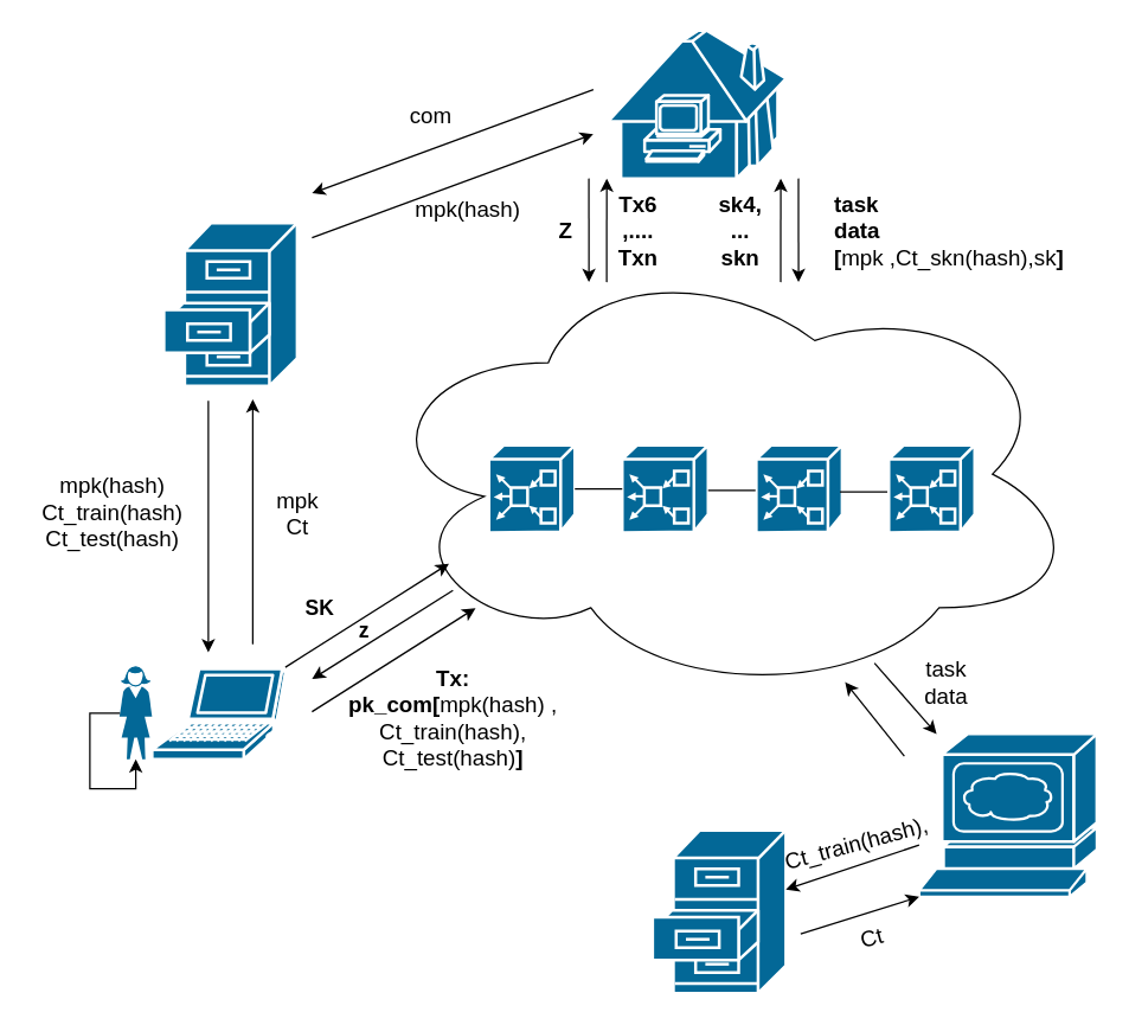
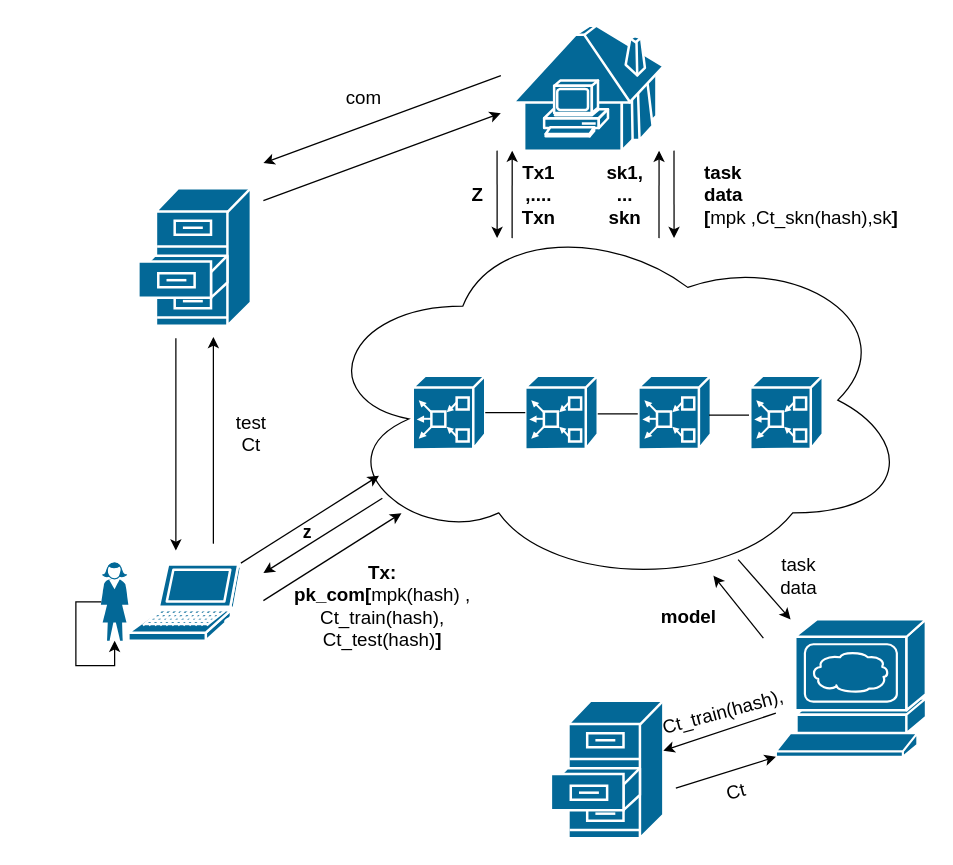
  <mxCell id="0" />
  <mxCell id="1" parent="0" />
  <mxCell id="2" value="" style="shape=mxgraph.cisco.computers_and_peripherals.laptop;html=1;pointerEvents=1;dashed=0;fillColor=#036897;strokeColor=#ffffff;strokeWidth=2;verticalLabelPosition=bottom;verticalAlign=top;align=center;outlineConnect=0;" vertex="1" parent="1"><mxGeometry x="102" y="451" width="90" height="61" as="geometry" /></mxCell>
  <mxCell id="3" value="" style="shape=mxgraph.cisco.people.standing_woman;html=1;pointerEvents=1;dashed=0;fillColor=#036897;strokeColor=#ffffff;strokeWidth=2;verticalLabelPosition=bottom;verticalAlign=top;align=center;outlineConnect=0;" vertex="1" parent="1"><mxGeometry x="80" y="450" width="22" height="62" as="geometry" /></mxCell>
  <mxCell id="4" value="" style="shape=mxgraph.cisco.hubs_and_gateways.mas_gateway;html=1;pointerEvents=1;dashed=0;fillColor=#036897;strokeColor=#ffffff;strokeWidth=2;verticalLabelPosition=bottom;verticalAlign=top;align=center;outlineConnect=0;" vertex="1" parent="1"><mxGeometry x="329.5" y="300" width="58" height="59" as="geometry" /></mxCell>
  <mxCell id="5" value="" style="shape=mxgraph.cisco.hubs_and_gateways.mas_gateway;html=1;pointerEvents=1;dashed=0;fillColor=#036897;strokeColor=#ffffff;strokeWidth=2;verticalLabelPosition=bottom;verticalAlign=top;align=center;outlineConnect=0;" vertex="1" parent="1"><mxGeometry x="419.5" y="300" width="58" height="59" as="geometry" /></mxCell>
  <mxCell id="6" value="" style="shape=mxgraph.cisco.hubs_and_gateways.mas_gateway;html=1;pointerEvents=1;dashed=0;fillColor=#036897;strokeColor=#ffffff;strokeWidth=2;verticalLabelPosition=bottom;verticalAlign=top;align=center;outlineConnect=0;" vertex="1" parent="1"><mxGeometry x="510" y="300" width="58" height="59" as="geometry" /></mxCell>
  <mxCell id="7" value="" style="shape=mxgraph.cisco.hubs_and_gateways.mas_gateway;html=1;pointerEvents=1;dashed=0;fillColor=#036897;strokeColor=#ffffff;strokeWidth=2;verticalLabelPosition=bottom;verticalAlign=top;align=center;outlineConnect=0;" vertex="1" parent="1"><mxGeometry x="599.5" y="300" width="58" height="59" as="geometry" /></mxCell>
  <mxCell id="8" value="" style="endArrow=none;html=1;exitX=1;exitY=0.5;exitDx=0;exitDy=0;exitPerimeter=0;entryX=0;entryY=0.5;entryDx=0;entryDy=0;entryPerimeter=0;" edge="1" parent="1" source="4" target="5"><mxGeometry width="50" height="50" relative="1" as="geometry"><mxPoint x="489.5" y="300" as="sourcePoint" /><mxPoint x="539.5" y="250" as="targetPoint" /></mxGeometry></mxCell>
  <mxCell id="9" value="" style="endArrow=none;html=1;exitX=1;exitY=0.5;exitDx=0;exitDy=0;exitPerimeter=0;entryX=0;entryY=0.5;entryDx=0;entryDy=0;entryPerimeter=0;" edge="1" parent="1"><mxGeometry width="50" height="50" relative="1" as="geometry"><mxPoint x="477.5" y="330.5" as="sourcePoint" /><mxPoint x="509.5" y="330.5" as="targetPoint" /></mxGeometry></mxCell>
  <mxCell id="10" value="" style="endArrow=none;html=1;exitX=1;exitY=0.5;exitDx=0;exitDy=0;exitPerimeter=0;entryX=0;entryY=0.5;entryDx=0;entryDy=0;entryPerimeter=0;" edge="1" parent="1"><mxGeometry width="50" height="50" relative="1" as="geometry"><mxPoint x="566.5" y="331.5" as="sourcePoint" /><mxPoint x="598.5" y="331.5" as="targetPoint" /></mxGeometry></mxCell>
  <mxCell id="11" value="" style="ellipse;shape=cloud;whiteSpace=wrap;html=1;fillColor=none;" vertex="1" parent="1"><mxGeometry x="249.5" y="169.25" width="480" height="300.75" as="geometry" /></mxCell>
  <mxCell id="12" value="" style="shape=mxgraph.cisco.storage.file_cabinet;html=1;pointerEvents=1;dashed=0;fillColor=#036897;strokeColor=#ffffff;strokeWidth=2;verticalLabelPosition=bottom;verticalAlign=top;align=center;outlineConnect=0;" vertex="1" parent="1"><mxGeometry x="110" y="150" width="90" height="110" as="geometry" /></mxCell>
  <mxCell id="13" value="" style="shape=mxgraph.cisco.buildings.telecommuter_house_pc;html=1;pointerEvents=1;dashed=0;fillColor=#036897;strokeColor=#ffffff;strokeWidth=2;verticalLabelPosition=bottom;verticalAlign=top;align=center;outlineConnect=0;" vertex="1" parent="1"><mxGeometry x="410" y="20" width="120" height="100" as="geometry" /></mxCell>
  <mxCell id="14" value="" style="shape=mxgraph.cisco.servers.www_server;html=1;pointerEvents=1;dashed=0;fillColor=#036897;strokeColor=#ffffff;strokeWidth=2;verticalLabelPosition=bottom;verticalAlign=top;align=center;outlineConnect=0;" vertex="1" parent="1"><mxGeometry x="620" y="495" width="120" height="110" as="geometry" /></mxCell>
  <mxCell id="15" value="" style="endArrow=classic;html=1;" edge="1" parent="1"><mxGeometry width="50" height="50" relative="1" as="geometry"><mxPoint x="170" y="379" as="sourcePoint" /><mxPoint x="170" y="269" as="targetPoint" /><Array as="points"><mxPoint x="170" y="439" /><mxPoint x="170" y="379" /><mxPoint x="170" y="309" /></Array></mxGeometry></mxCell>
- <mxCell id="16" value="&lt;font style=&quot;font-size: 15px&quot;&gt;mpk(hash)&lt;br&gt;Ct_train(hash)&lt;br&gt;Ct_test(hash)&lt;/font&gt;" style="text;html=1;resizable=0;autosize=1;align=center;verticalAlign=middle;points=[];fillColor=none;strokeColor=none;rounded=0;" vertex="1" parent="1"><mxGeometry x="20" y="320" width="110" height="50" as="geometry" /></mxCell>
  <mxCell id="17" value="" style="endArrow=classic;html=1;" edge="1" parent="1"><mxGeometry width="50" height="50" relative="1" as="geometry"><mxPoint x="140" y="270" as="sourcePoint" /><mxPoint x="140" y="440" as="targetPoint" /></mxGeometry></mxCell>
- <mxCell id="18" value="&lt;font style=&quot;font-size: 15px&quot;&gt;mpk&lt;br&gt;Ct&lt;br&gt;&lt;br&gt;&lt;/font&gt;" style="text;html=1;resizable=0;autosize=1;align=center;verticalAlign=middle;points=[];fillColor=none;strokeColor=none;rounded=0;" vertex="1" parent="1"><mxGeometry x="180" y="330" width="40" height="50" as="geometry" /></mxCell>
+ <mxCell id="18" value="&lt;font style=&quot;font-size: 15px&quot;&gt;test&lt;br&gt;Ct&lt;br&gt;&lt;br&gt;&lt;/font&gt;" style="text;html=1;resizable=0;autosize=1;align=center;verticalAlign=middle;points=[];fillColor=none;strokeColor=none;rounded=0;" vertex="1" parent="1"><mxGeometry x="180" y="330" width="40" height="50" as="geometry" /></mxCell>
  <mxCell id="19" style="edgeStyle=orthogonalEdgeStyle;rounded=0;orthogonalLoop=1;jettySize=auto;html=1;exitX=0.015;exitY=0.5;exitDx=0;exitDy=0;exitPerimeter=0;" edge="1" parent="1" source="3" target="3"><mxGeometry relative="1" as="geometry" /></mxCell>
  <mxCell id="20" value="" style="endArrow=classic;html=1;" edge="1" parent="1"><mxGeometry width="50" height="50" relative="1" as="geometry"><mxPoint x="210" y="480" as="sourcePoint" /><mxPoint x="320.5" y="410" as="targetPoint" /></mxGeometry></mxCell>
  <mxCell id="21" value="&lt;font style=&quot;font-size: 15px&quot;&gt;&lt;b&gt;&lt;br&gt;Tx:&lt;br&gt;pk_com[&lt;/b&gt;mpk(hash) ,&lt;br&gt;Ct_train(hash),&lt;br&gt;Ct_test(hash)&lt;b&gt;]&lt;/b&gt;&lt;/font&gt;" style="text;html=1;resizable=0;autosize=1;align=center;verticalAlign=middle;points=[];fillColor=none;strokeColor=none;rounded=0;" vertex="1" parent="1"><mxGeometry x="225" y="435" width="160" height="80" as="geometry" /></mxCell>
  <mxCell id="22" value="" style="endArrow=classic;html=1;entryX=0.417;entryY=1;entryDx=0;entryDy=0;entryPerimeter=0;" edge="1" parent="1"><mxGeometry width="50" height="50" relative="1" as="geometry"><mxPoint x="526.5" y="190" as="sourcePoint" /><mxPoint x="526.54" y="120" as="targetPoint" /></mxGeometry></mxCell>
  <mxCell id="23" value="&lt;div style=&quot;text-align: left&quot;&gt;&lt;b style=&quot;font-size: 15px&quot;&gt;task&lt;/b&gt;&lt;/div&gt;&lt;font style=&quot;font-size: 15px&quot;&gt;&lt;div style=&quot;text-align: left&quot;&gt;&lt;b&gt;data&lt;/b&gt;&lt;/div&gt;&lt;b&gt;&lt;div style=&quot;text-align: left&quot;&gt;&lt;b&gt;[&lt;/b&gt;&lt;span style=&quot;font-weight: normal&quot;&gt;mpk ,Ct_skn(hash),sk&lt;/span&gt;&lt;b&gt;]&lt;/b&gt;&lt;/div&gt;&lt;/b&gt;&lt;/font&gt;" style="text;html=1;resizable=0;autosize=1;align=center;verticalAlign=middle;points=[];fillColor=none;strokeColor=none;rounded=0;" vertex="1" parent="1"><mxGeometry x="549.5" y="130" width="180" height="50" as="geometry" /></mxCell>
  <mxCell id="24" value="" style="endArrow=classic;html=1;exitX=0.333;exitY=1;exitDx=0;exitDy=0;exitPerimeter=0;" edge="1" parent="1"><mxGeometry width="50" height="50" relative="1" as="geometry"><mxPoint x="538.5" y="120" as="sourcePoint" /><mxPoint x="538.54" y="190" as="targetPoint" /></mxGeometry></mxCell>
- <mxCell id="25" value="&lt;span style=&quot;font-size: 15px&quot;&gt;&lt;b&gt;sk4,&lt;br&gt;...&lt;br&gt;skn&lt;br&gt;&lt;/b&gt;&lt;/span&gt;" style="text;html=1;resizable=0;autosize=1;align=center;verticalAlign=middle;points=[];fillColor=none;strokeColor=none;rounded=0;" vertex="1" parent="1"><mxGeometry x="478.5" y="130" width="40" height="50" as="geometry" /></mxCell>
+ <mxCell id="25" value="&lt;span style=&quot;font-size: 15px&quot;&gt;&lt;b&gt;sk1,&lt;br&gt;...&lt;br&gt;skn&lt;br&gt;&lt;/b&gt;&lt;/span&gt;" style="text;html=1;resizable=0;autosize=1;align=center;verticalAlign=middle;points=[];fillColor=none;strokeColor=none;rounded=0;" vertex="1" parent="1"><mxGeometry x="478.5" y="130" width="40" height="50" as="geometry" /></mxCell>
  <mxCell id="26" value="" style="endArrow=classic;html=1;" edge="1" parent="1"><mxGeometry width="50" height="50" relative="1" as="geometry"><mxPoint x="192" y="450" as="sourcePoint" /><mxPoint x="302.5" y="380" as="targetPoint" /></mxGeometry></mxCell>
- <mxCell id="27" value="&lt;b&gt;&lt;font style=&quot;font-size: 14px&quot;&gt;SK&lt;/font&gt;&lt;/b&gt;" style="text;html=1;resizable=0;autosize=1;align=center;verticalAlign=middle;points=[];fillColor=none;strokeColor=none;rounded=0;" vertex="1" parent="1"><mxGeometry x="200" y="400" width="30" height="20" as="geometry" /></mxCell>
  <mxCell id="28" value="" style="endArrow=classic;html=1;exitX=0.116;exitY=0.761;exitDx=0;exitDy=0;exitPerimeter=0;" edge="1" parent="1" source="11"><mxGeometry width="50" height="50" relative="1" as="geometry"><mxPoint x="202" y="460" as="sourcePoint" /><mxPoint x="210" y="458" as="targetPoint" /></mxGeometry></mxCell>
  <mxCell id="29" value="&lt;b&gt;&lt;font style=&quot;font-size: 14px&quot;&gt;z&lt;/font&gt;&lt;/b&gt;" style="text;html=1;resizable=0;autosize=1;align=center;verticalAlign=middle;points=[];fillColor=none;strokeColor=none;rounded=0;" vertex="1" parent="1"><mxGeometry x="235" y="415" width="20" height="20" as="geometry" /></mxCell>
  <mxCell id="30" value="" style="endArrow=classic;html=1;entryX=0.417;entryY=1;entryDx=0;entryDy=0;entryPerimeter=0;" edge="1" parent="1"><mxGeometry width="50" height="50" relative="1" as="geometry"><mxPoint x="409" y="190" as="sourcePoint" /><mxPoint x="409.04" y="120" as="targetPoint" /></mxGeometry></mxCell>
- <mxCell id="31" value="&lt;font style=&quot;font-size: 15px&quot;&gt;&lt;b&gt;Tx6&lt;br&gt;,....&lt;br&gt;Txn&lt;/b&gt;&lt;/font&gt;" style="text;html=1;resizable=0;autosize=1;align=center;verticalAlign=middle;points=[];fillColor=none;strokeColor=none;rounded=0;" vertex="1" parent="1"><mxGeometry x="410" y="130" width="40" height="50" as="geometry" /></mxCell>
+ <mxCell id="31" value="&lt;font style=&quot;font-size: 15px&quot;&gt;&lt;b&gt;Tx1&lt;br&gt;,....&lt;br&gt;Txn&lt;/b&gt;&lt;/font&gt;" style="text;html=1;resizable=0;autosize=1;align=center;verticalAlign=middle;points=[];fillColor=none;strokeColor=none;rounded=0;" vertex="1" parent="1"><mxGeometry x="410" y="130" width="40" height="50" as="geometry" /></mxCell>
  <mxCell id="32" value="" style="endArrow=classic;html=1;exitX=0.333;exitY=1;exitDx=0;exitDy=0;exitPerimeter=0;" edge="1" parent="1"><mxGeometry width="50" height="50" relative="1" as="geometry"><mxPoint x="396.96" y="120" as="sourcePoint" /><mxPoint x="397" y="190" as="targetPoint" /></mxGeometry></mxCell>
  <mxCell id="33" value="&lt;span style=&quot;font-size: 15px&quot;&gt;&lt;b&gt;Z&lt;/b&gt;&lt;/span&gt;" style="text;html=1;resizable=0;autosize=1;align=center;verticalAlign=middle;points=[];fillColor=none;strokeColor=none;rounded=0;" vertex="1" parent="1"><mxGeometry x="371" y="145" width="20" height="20" as="geometry" /></mxCell>
  <mxCell id="34" value="" style="endArrow=classic;html=1;" edge="1" parent="1"><mxGeometry width="50" height="50" relative="1" as="geometry"><mxPoint x="210" y="160" as="sourcePoint" /><mxPoint x="400" y="90" as="targetPoint" /></mxGeometry></mxCell>
  <mxCell id="35" value="" style="endArrow=classic;html=1;" edge="1" parent="1"><mxGeometry width="50" height="50" relative="1" as="geometry"><mxPoint x="400" y="60" as="sourcePoint" /><mxPoint x="210" y="130" as="targetPoint" /></mxGeometry></mxCell>
- <mxCell id="36" value="&lt;font style=&quot;font-size: 15px&quot;&gt;mpk(hash)&lt;br&gt;&lt;/font&gt;" style="text;html=1;resizable=0;autosize=1;align=center;verticalAlign=middle;points=[];fillColor=none;strokeColor=none;rounded=0;" vertex="1" parent="1"><mxGeometry x="270" y="130" width="90" height="20" as="geometry" /></mxCell>
  <mxCell id="37" value="&lt;font style=&quot;font-size: 15px&quot;&gt;com&lt;br&gt;&lt;br&gt;&lt;br&gt;&lt;/font&gt;" style="text;html=1;resizable=0;autosize=1;align=center;verticalAlign=middle;points=[];fillColor=none;strokeColor=none;rounded=0;" vertex="1" parent="1"><mxGeometry x="270" y="70" width="40" height="50" as="geometry" /></mxCell>
  <mxCell id="38" value="" style="endArrow=classic;html=1;exitX=0.709;exitY=0.924;exitDx=0;exitDy=0;exitPerimeter=0;" edge="1" parent="1" source="11" target="14"><mxGeometry width="50" height="50" relative="1" as="geometry"><mxPoint x="457.5" y="550" as="sourcePoint" /><mxPoint x="568" y="480" as="targetPoint" /></mxGeometry></mxCell>
  <mxCell id="39" value="&lt;font style=&quot;font-size: 15px&quot;&gt;task&lt;br&gt;data&lt;br&gt;&lt;/font&gt;" style="text;html=1;resizable=0;autosize=1;align=center;verticalAlign=middle;points=[];fillColor=none;strokeColor=none;rounded=0;" vertex="1" parent="1"><mxGeometry x="617.5" y="440" width="40" height="40" as="geometry" /></mxCell>
  <mxCell id="40" value="" style="shape=mxgraph.cisco.storage.file_cabinet;html=1;pointerEvents=1;dashed=0;fillColor=#036897;strokeColor=#ffffff;strokeWidth=2;verticalLabelPosition=bottom;verticalAlign=top;align=center;outlineConnect=0;" vertex="1" parent="1"><mxGeometry x="440" y="560" width="90" height="110" as="geometry" /></mxCell>
  <mxCell id="41" value="" style="endArrow=classic;html=1;" edge="1" parent="1" source="14" target="40"><mxGeometry width="50" height="50" relative="1" as="geometry"><mxPoint x="599.82" y="457.143" as="sourcePoint" /><mxPoint x="641.779" y="505" as="targetPoint" /></mxGeometry></mxCell>
  <mxCell id="42" value="" style="endArrow=classic;html=1;entryX=0;entryY=1;entryDx=0;entryDy=0;entryPerimeter=0;" edge="1" parent="1" target="14"><mxGeometry width="50" height="50" relative="1" as="geometry"><mxPoint x="540" y="630" as="sourcePoint" /><mxPoint x="630" y="610" as="targetPoint" /></mxGeometry></mxCell>
  <mxCell id="43" value="" style="endArrow=classic;html=1;" edge="1" parent="1"><mxGeometry width="50" height="50" relative="1" as="geometry"><mxPoint x="610" y="510" as="sourcePoint" /><mxPoint x="570" y="460" as="targetPoint" /></mxGeometry></mxCell>
+ <mxCell id="44" value="&lt;font style=&quot;font-size: 15px&quot;&gt;&lt;b&gt;model&lt;/b&gt;&lt;br&gt;&lt;/font&gt;" style="text;html=1;resizable=0;autosize=1;align=center;verticalAlign=middle;points=[];fillColor=none;strokeColor=none;rounded=0;" vertex="1" parent="1"><mxGeometry x="520" y="482" width="60" height="20" as="geometry" /></mxCell>
  <mxCell id="45" value="&lt;font style=&quot;font-size: 15px&quot;&gt;&lt;b&gt;&lt;br&gt;&lt;/b&gt;&lt;br&gt;Ct_train(hash),&lt;br&gt;&lt;br&gt;&lt;/font&gt;" style="text;html=1;resizable=0;autosize=1;align=center;verticalAlign=middle;points=[];fillColor=none;strokeColor=none;rounded=0;rotation=-15;" vertex="1" parent="1"><mxGeometry x="520" y="525" width="110" height="70" as="geometry" /></mxCell>
  <mxCell id="46" value="&lt;font style=&quot;font-size: 15px&quot;&gt;&lt;b&gt;&lt;br&gt;&lt;/b&gt;&lt;br&gt;Ct&lt;br&gt;&lt;/font&gt;" style="text;html=1;resizable=0;autosize=1;align=center;verticalAlign=middle;points=[];fillColor=none;strokeColor=none;rounded=0;rotation=-15;" vertex="1" parent="1"><mxGeometry x="568" y="590" width="30" height="50" as="geometry" /></mxCell>
